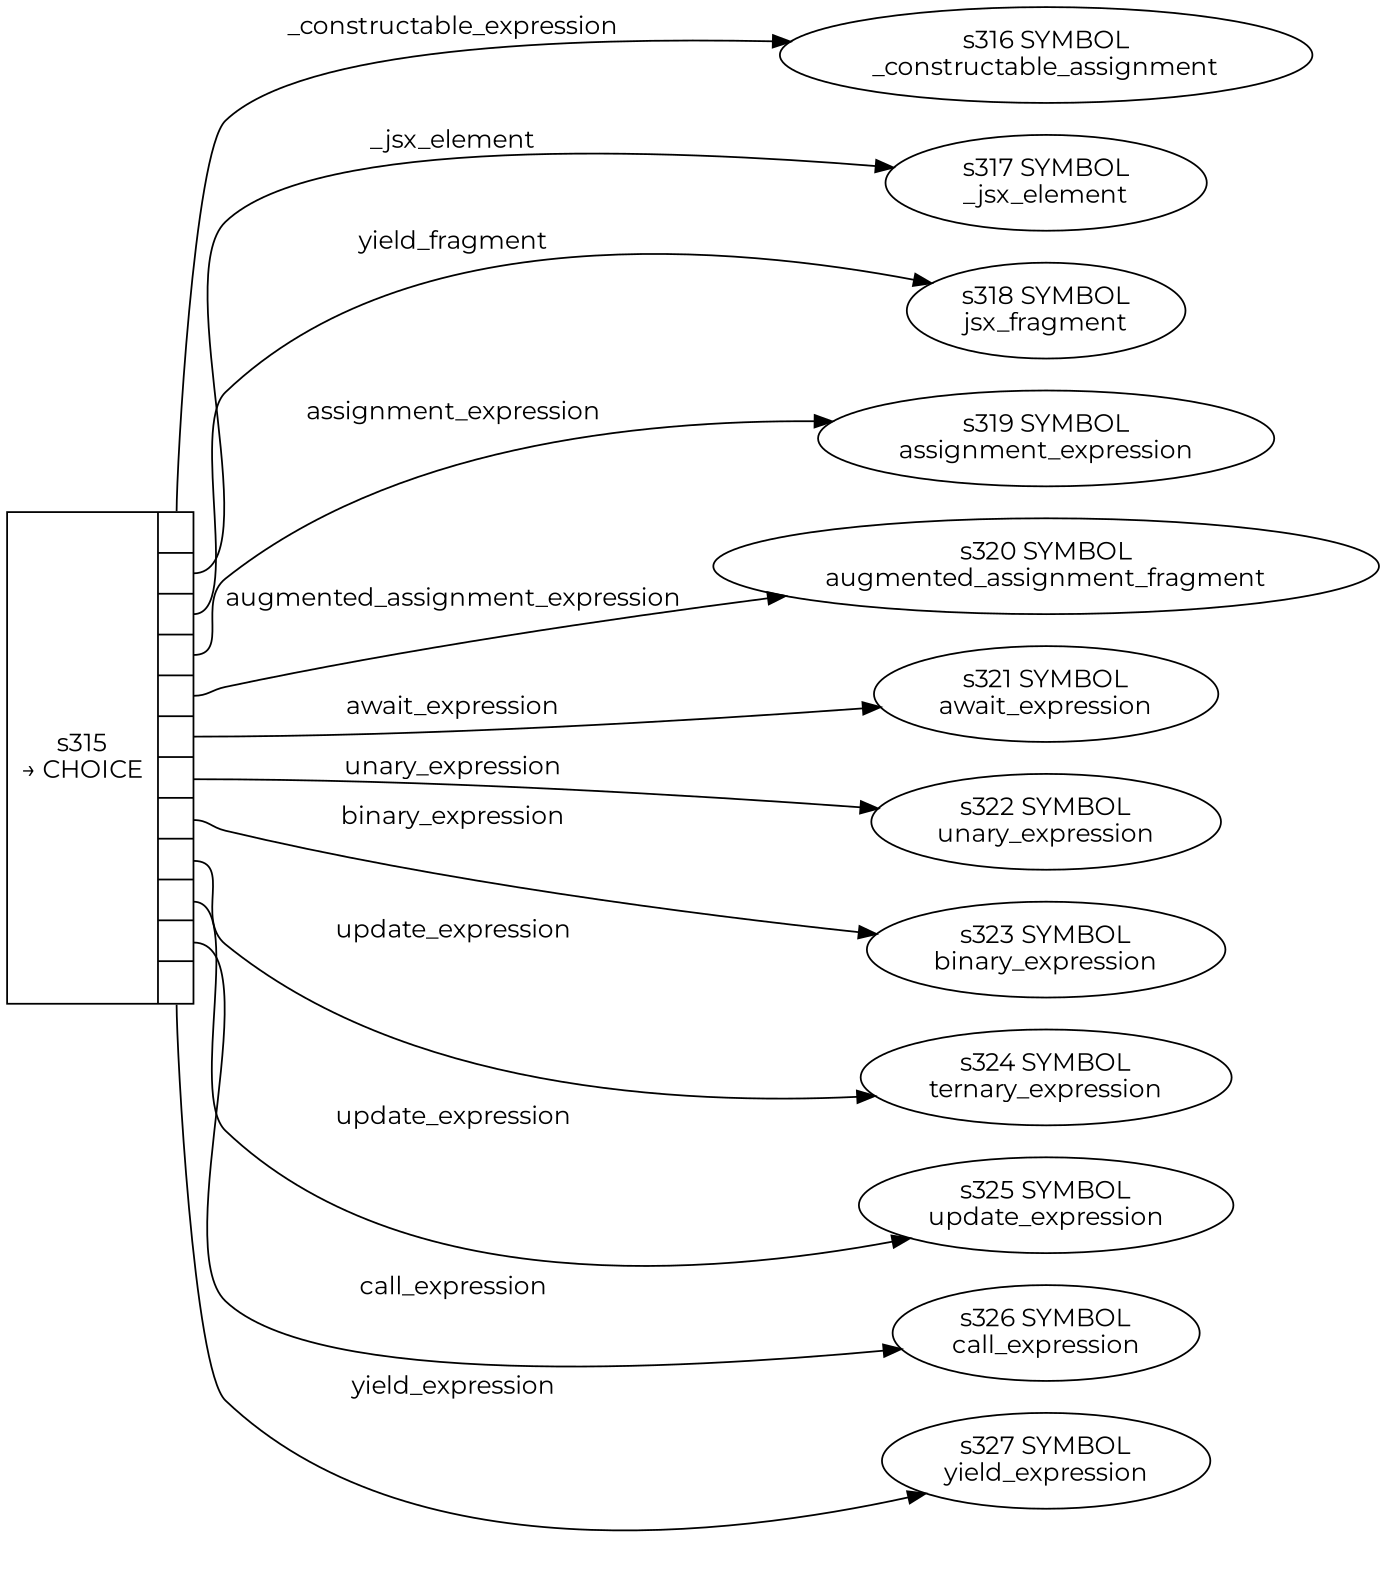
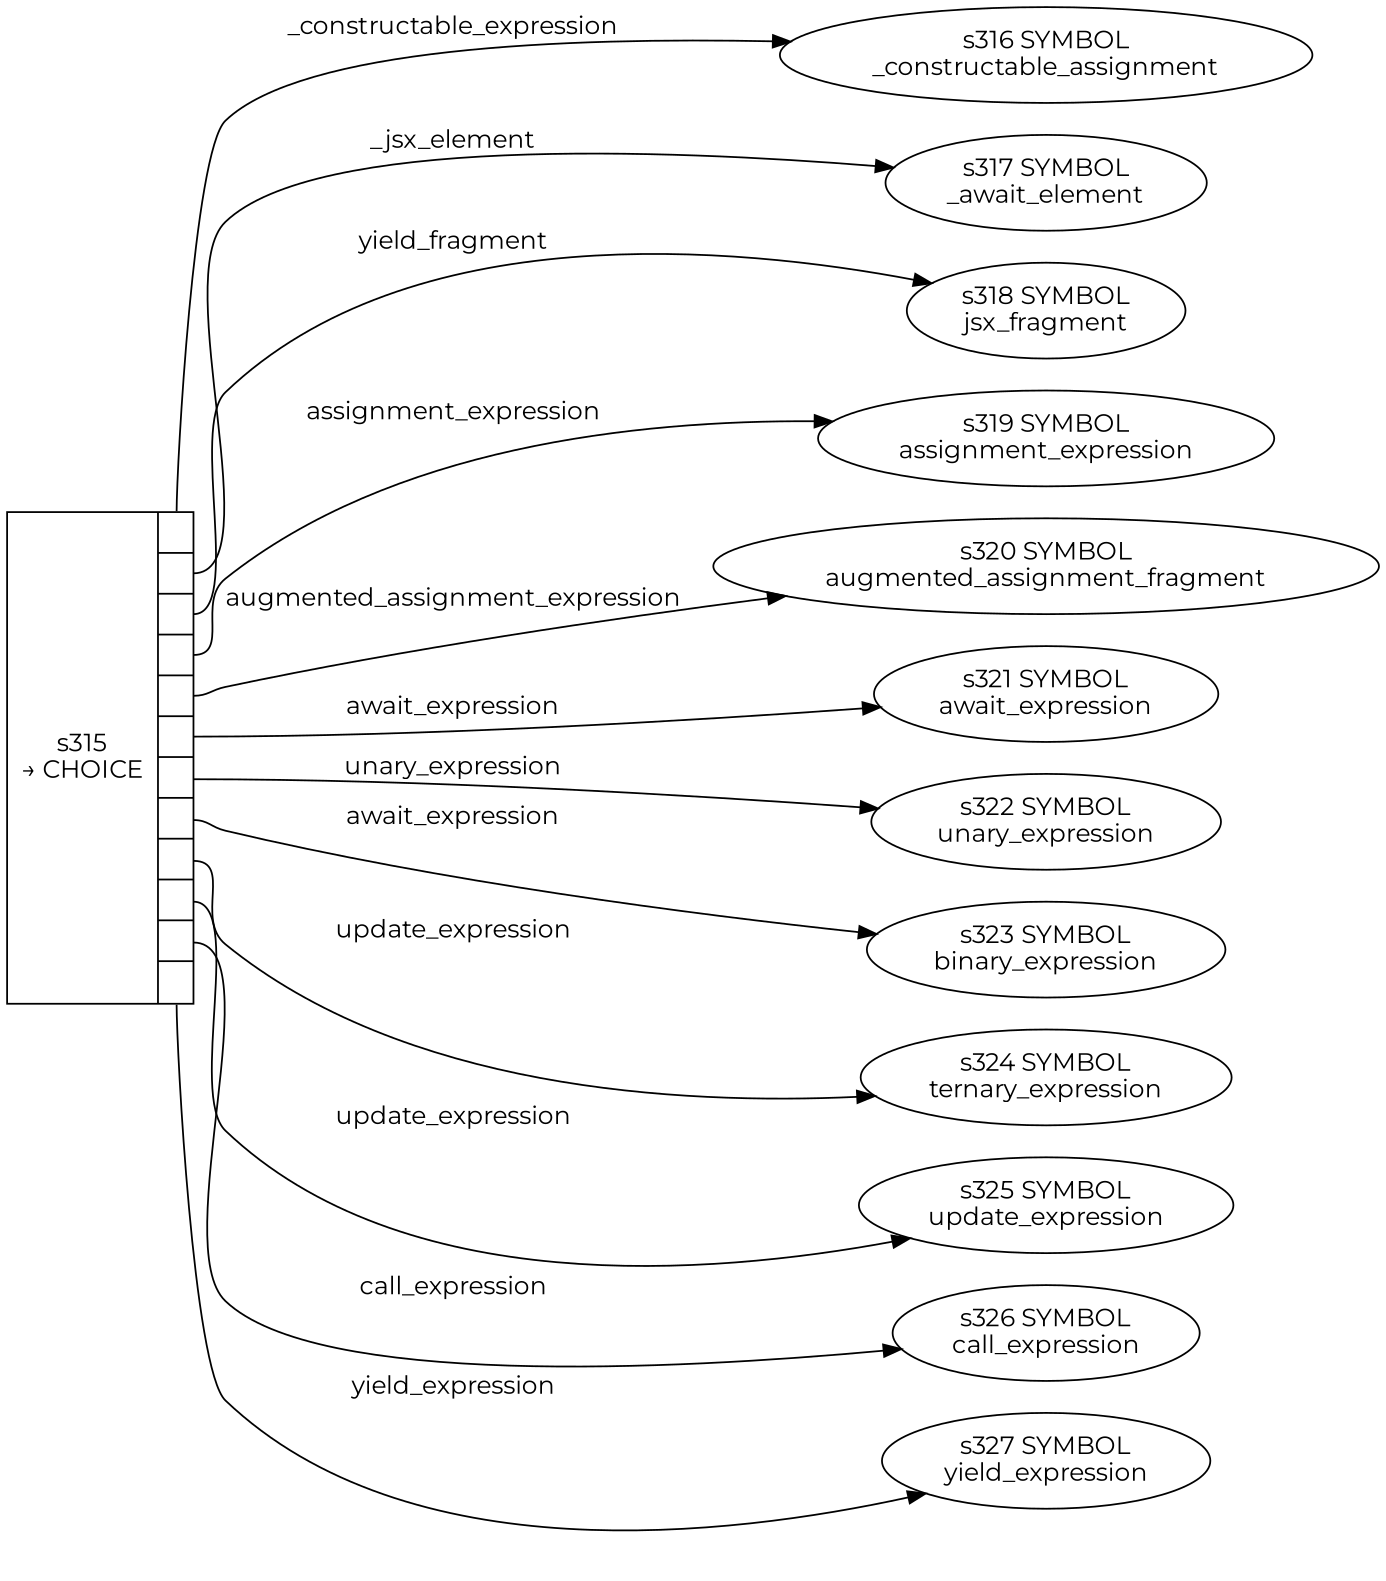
  digraph {
    fontname=Montserrat
    rankdir=LR
    node [fontname=Montserrat]
    edge [fontname=Montserrat]
    n1 [fixedsize=false label="{s315\n&rarr; CHOICE|{<p0>|<p1>|<p2>|<p3>|<p4>|<p5>|<p6>|<p7>|<p8>|<p9>|<p10>|<p11>}}" peripheries=1 shape=record]
    n2 [label="s316 SYMBOL\n_constructable_assignment"]
-   n3 [label="s317 SYMBOL\n_jsx_element"]
+   n3 [label="s317 SYMBOL\n_await_element"]
    n4 [label="s318 SYMBOL\njsx_fragment"]
    n5 [label="s319 SYMBOL\nassignment_expression"]
    n6 [label="s320 SYMBOL\naugmented_assignment_fragment"]
    n7 [label="s321 SYMBOL\nawait_expression"]
    n8 [label="s322 SYMBOL\nunary_expression"]
    n9 [label="s323 SYMBOL\nbinary_expression"]
    n10 [label="s324 SYMBOL\nternary_expression"]
    n11 [label="s325 SYMBOL\nupdate_expression"]
    n12 [label="s326 SYMBOL\ncall_expression"]
    n13 [label="s327 SYMBOL\nyield_expression"]
    n1 -> n2 [label=_constructable_expression tailport=p0]
    n1 -> n3 [label=_jsx_element tailport=p1]
    n1 -> n4 [label=yield_fragment tailport=p2]
    n1 -> n5 [label=assignment_expression tailport=p3]
    n1 -> n6 [label=augmented_assignment_expression tailport=p4]
    n1 -> n7 [label=await_expression tailport=p5]
    n1 -> n8 [label=unary_expression tailport=p6]
-   n1 -> n9 [label=binary_expression tailport=p7]
+   n1 -> n9 [label=await_expression tailport=p7]
    n1 -> n10 [label=update_expression tailport=p8]
    n1 -> n11 [label=update_expression tailport=p9]
    n1 -> n12 [label=call_expression tailport=p10]
    n1 -> n13 [label=yield_expression tailport=p11]
  }
